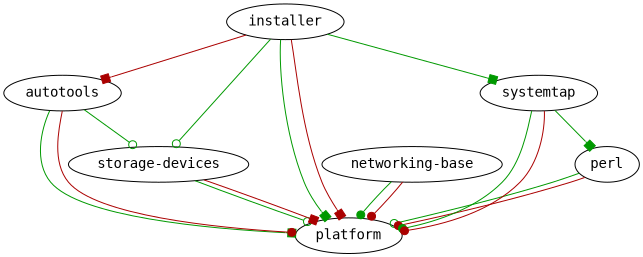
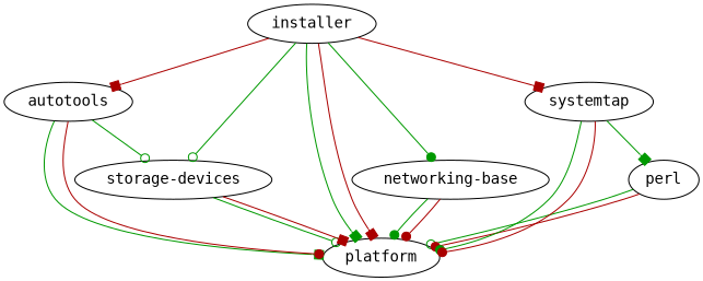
  digraph {
    node [fontname=monospace]
    edge [arrowhead=box color="#009900"]
    autotools
    platform
    "storage-devices"
    perl
    installer
    "networking-base"
    systemtap
    autotools -> platform
    autotools -> platform [arrowhead=dot color="#aa0000"]
    autotools -> "storage-devices" [arrowhead=odot]
    "storage-devices" -> platform [arrowhead=odot]
    "storage-devices" -> platform [color="#aa0000"]
    perl -> platform [arrowhead=odot]
    perl -> platform [arrowhead=dot color="#aa0000"]
    installer -> autotools [color="#aa0000"]
    installer -> platform
    installer -> platform [color="#aa0000"]
    installer -> "storage-devices" [arrowhead=odot]
-   installer -> systemtap
+   installer -> "networking-base" [arrowhead=dot]
+   installer -> systemtap [color="#aa0000"]
    "networking-base" -> platform [arrowhead=dot]
    "networking-base" -> platform [arrowhead=dot color="#aa0000"]
    systemtap -> platform [arrowhead=dot]
    systemtap -> platform [arrowhead=dot color="#aa0000"]
    systemtap -> perl
  }
